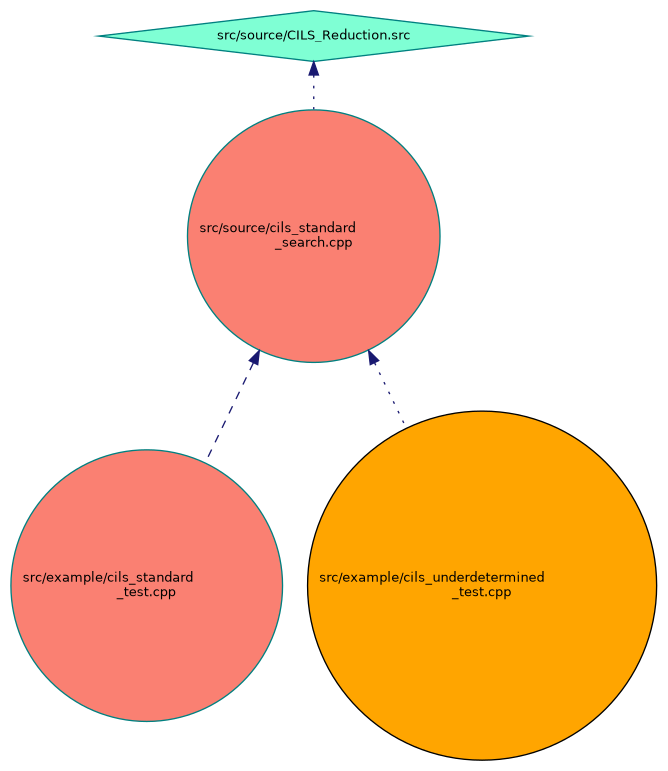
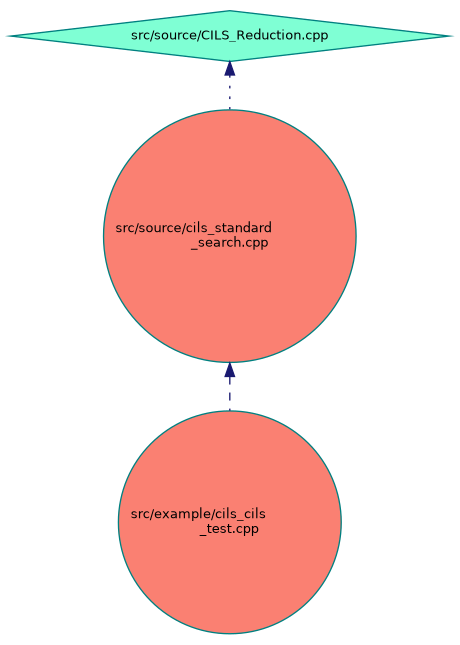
  digraph {
    node [color=teal fillcolor=salmon fontname=Helvetica fontsize=10 shape=circle style=filled]
    edge [color=midnightblue dir=back fontname=Helvetica fontsize=10 labelfontname=Helvetica labelfontsize=10 style=dotted]
-   n1 [fillcolor=aquamarine fontcolor=black height=0.2 label="src/source/CILS_Reduction.src" shape=diamond width=0.4]
+   n1 [fillcolor=aquamarine fontcolor=black height=0.2 label="src/source/CILS_Reduction.cpp" shape=diamond width=0.4]
    n2 [height=0.2 label="src/source/cils_standard\l_search.cpp" width=0.4]
-   n3 [height=0.2 label="src/example/cils_standard\l_test.cpp" width=0.4]
-   n4 [color=black fillcolor=orange height=0.2 label="src/example/cils_underdetermined\l_test.cpp" width=0.4]
+   n3 [height=0.2 label="src/example/cils_cils\l_test.cpp" width=0.4]
    n1 -> n2
    n2 -> n3 [style=dashed]
-   n2 -> n4
  }
